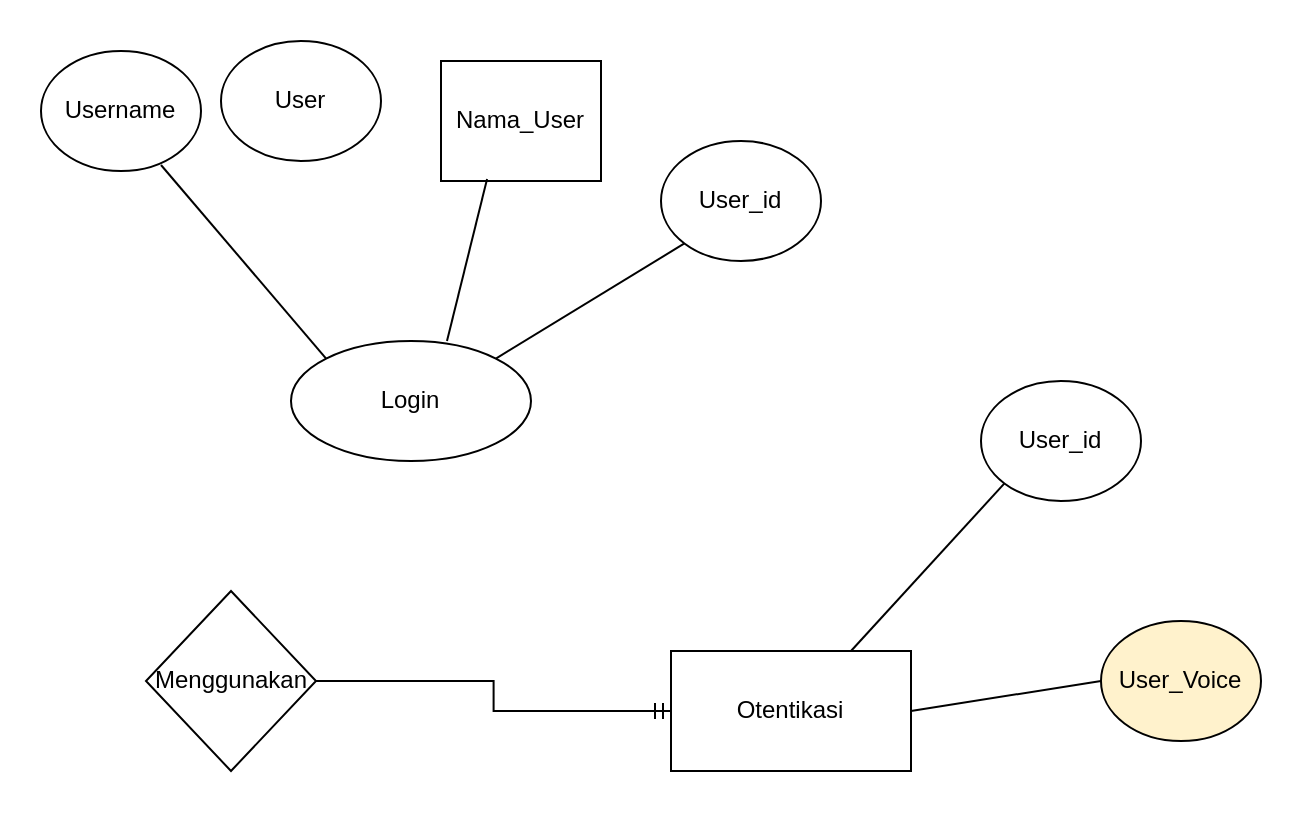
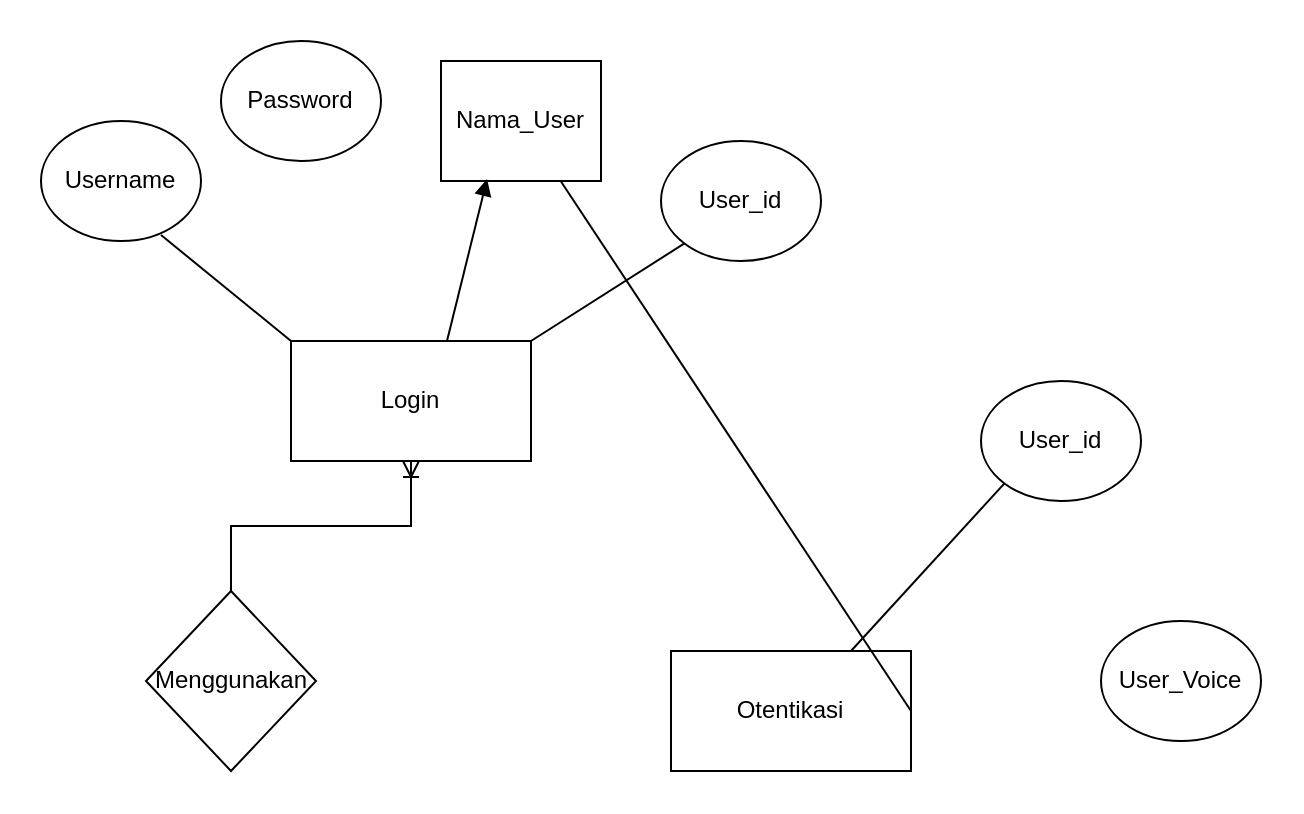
  <mxCell id="0" />
  <mxCell id="1" parent="0" />
- <mxCell id="3" value="Login" style="ellipse;whiteSpace=wrap;html=1;" parent="1" vertex="1"><mxGeometry x="145" y="170" width="120" height="60" as="geometry" /></mxCell>
- <mxCell id="4" value="Username" style="ellipse;whiteSpace=wrap;html=1;" parent="1" vertex="1"><mxGeometry x="20" y="25" width="80" height="60" as="geometry" /></mxCell>
+ <mxCell id="2" style="edgeStyle=orthogonalEdgeStyle;rounded=0;orthogonalLoop=1;jettySize=auto;html=1;entryX=0.5;entryY=0;entryDx=0;entryDy=0;endArrow=none;endFill=0;startArrow=ERoneToMany;startFill=0;" parent="1" source="3" target="9" edge="1"><mxGeometry relative="1" as="geometry" /></mxCell>
+ <mxCell id="3" value="Login" style="rounded=0;whiteSpace=wrap;html=1;" parent="1" vertex="1"><mxGeometry x="145" y="170" width="120" height="60" as="geometry" /></mxCell>
+ <mxCell id="4" value="Username" style="ellipse;whiteSpace=wrap;html=1;" parent="1" vertex="1"><mxGeometry x="20" y="60" width="80" height="60" as="geometry" /></mxCell>
  <mxCell id="5" value="" style="endArrow=none;html=1;entryX=0.75;entryY=0.95;entryDx=0;entryDy=0;entryPerimeter=0;exitX=0;exitY=0;exitDx=0;exitDy=0;" parent="1" source="3" target="4" edge="1"><mxGeometry width="50" height="50" relative="1" as="geometry"><mxPoint x="180" y="230" as="sourcePoint" /><mxPoint x="230" y="180" as="targetPoint" /></mxGeometry></mxCell>
- <mxCell id="6" value="User" style="ellipse;whiteSpace=wrap;html=1;" parent="1" vertex="1"><mxGeometry x="110" y="20" width="80" height="60" as="geometry" /></mxCell>
+ <mxCell id="6" value="Password" style="ellipse;whiteSpace=wrap;html=1;" parent="1" vertex="1"><mxGeometry x="110" y="20" width="80" height="60" as="geometry" /></mxCell>
  <mxCell id="7" value="Nama_User" style="whiteSpace=wrap;html=1;rounded=0;" parent="1" vertex="1"><mxGeometry x="220" y="30" width="80" height="60" as="geometry" /></mxCell>
- <mxCell id="8" value="" style="endArrow=none;html=1;entryX=0.288;entryY=0.983;entryDx=0;entryDy=0;entryPerimeter=0;exitX=0.65;exitY=0;exitDx=0;exitDy=0;exitPerimeter=0;" parent="1" source="3" target="7" edge="1"><mxGeometry width="50" height="50" relative="1" as="geometry"><mxPoint x="180" y="230" as="sourcePoint" /><mxPoint x="230" y="180" as="targetPoint" /></mxGeometry></mxCell>
+ <mxCell id="8" value="" style="endArrow=block;html=1;entryX=0.288;entryY=0.983;entryDx=0;entryDy=0;entryPerimeter=0;exitX=0.65;exitY=0;exitDx=0;exitDy=0;exitPerimeter=0;" parent="1" source="3" target="7" edge="1"><mxGeometry width="50" height="50" relative="1" as="geometry"><mxPoint x="180" y="230" as="sourcePoint" /><mxPoint x="230" y="180" as="targetPoint" /></mxGeometry></mxCell>
  <mxCell id="9" value="Menggunakan" style="rhombus;whiteSpace=wrap;html=1;" parent="1" vertex="1"><mxGeometry x="72.5" y="295" width="85" height="90" as="geometry" /></mxCell>
- <mxCell id="10" style="edgeStyle=orthogonalEdgeStyle;rounded=0;orthogonalLoop=1;jettySize=auto;html=1;entryX=1;entryY=0.5;entryDx=0;entryDy=0;startArrow=ERmandOne;startFill=0;endArrow=none;endFill=0;" parent="1" source="11" target="9" edge="1"><mxGeometry relative="1" as="geometry" /></mxCell>
  <mxCell id="11" value="Otentikasi" style="rounded=0;whiteSpace=wrap;html=1;" parent="1" vertex="1"><mxGeometry x="335" y="325" width="120" height="60" as="geometry" /></mxCell>
  <mxCell id="12" value="User_id" style="ellipse;whiteSpace=wrap;html=1;" parent="1" vertex="1"><mxGeometry x="490" y="190" width="80" height="60" as="geometry" /></mxCell>
  <mxCell id="13" value="" style="endArrow=none;html=1;entryX=0;entryY=1;entryDx=0;entryDy=0;exitX=0.75;exitY=0;exitDx=0;exitDy=0;" parent="1" source="11" target="12" edge="1"><mxGeometry width="50" height="50" relative="1" as="geometry"><mxPoint x="300" y="380" as="sourcePoint" /><mxPoint x="350" y="330" as="targetPoint" /></mxGeometry></mxCell>
- <mxCell id="14" value="User_Voice" style="ellipse;whiteSpace=wrap;html=1;fillColor=#fff2cc;" parent="1" vertex="1"><mxGeometry x="550" y="310" width="80" height="60" as="geometry" /></mxCell>
- <mxCell id="15" value="" style="endArrow=none;html=1;entryX=0;entryY=0.5;entryDx=0;entryDy=0;exitX=1;exitY=0.5;exitDx=0;exitDy=0;" parent="1" source="11" target="14" edge="1"><mxGeometry width="50" height="50" relative="1" as="geometry"><mxPoint x="300" y="380" as="sourcePoint" /><mxPoint x="350" y="330" as="targetPoint" /></mxGeometry></mxCell>
+ <mxCell id="14" value="User_Voice" style="ellipse;whiteSpace=wrap;html=1;" parent="1" vertex="1"><mxGeometry x="550" y="310" width="80" height="60" as="geometry" /></mxCell>
+ <mxCell id="15" value="" style="endArrow=none;html=1;exitX=1;exitY=0.5;exitDx=0;exitDy=0;" parent="1" source="11" target="7" edge="1"><mxGeometry width="50" height="50" relative="1" as="geometry"><mxPoint x="300" y="380" as="sourcePoint" /><mxPoint x="350" y="330" as="targetPoint" /></mxGeometry></mxCell>
  <mxCell id="16" value="User_id" style="ellipse;whiteSpace=wrap;html=1;" parent="1" vertex="1"><mxGeometry x="330" y="70" width="80" height="60" as="geometry" /></mxCell>
  <mxCell id="17" value="" style="endArrow=none;html=1;exitX=1;exitY=0;exitDx=0;exitDy=0;entryX=0;entryY=1;entryDx=0;entryDy=0;" parent="1" source="3" target="16" edge="1"><mxGeometry width="50" height="50" relative="1" as="geometry"><mxPoint x="340" y="380" as="sourcePoint" /><mxPoint x="390" y="330" as="targetPoint" /></mxGeometry></mxCell>
